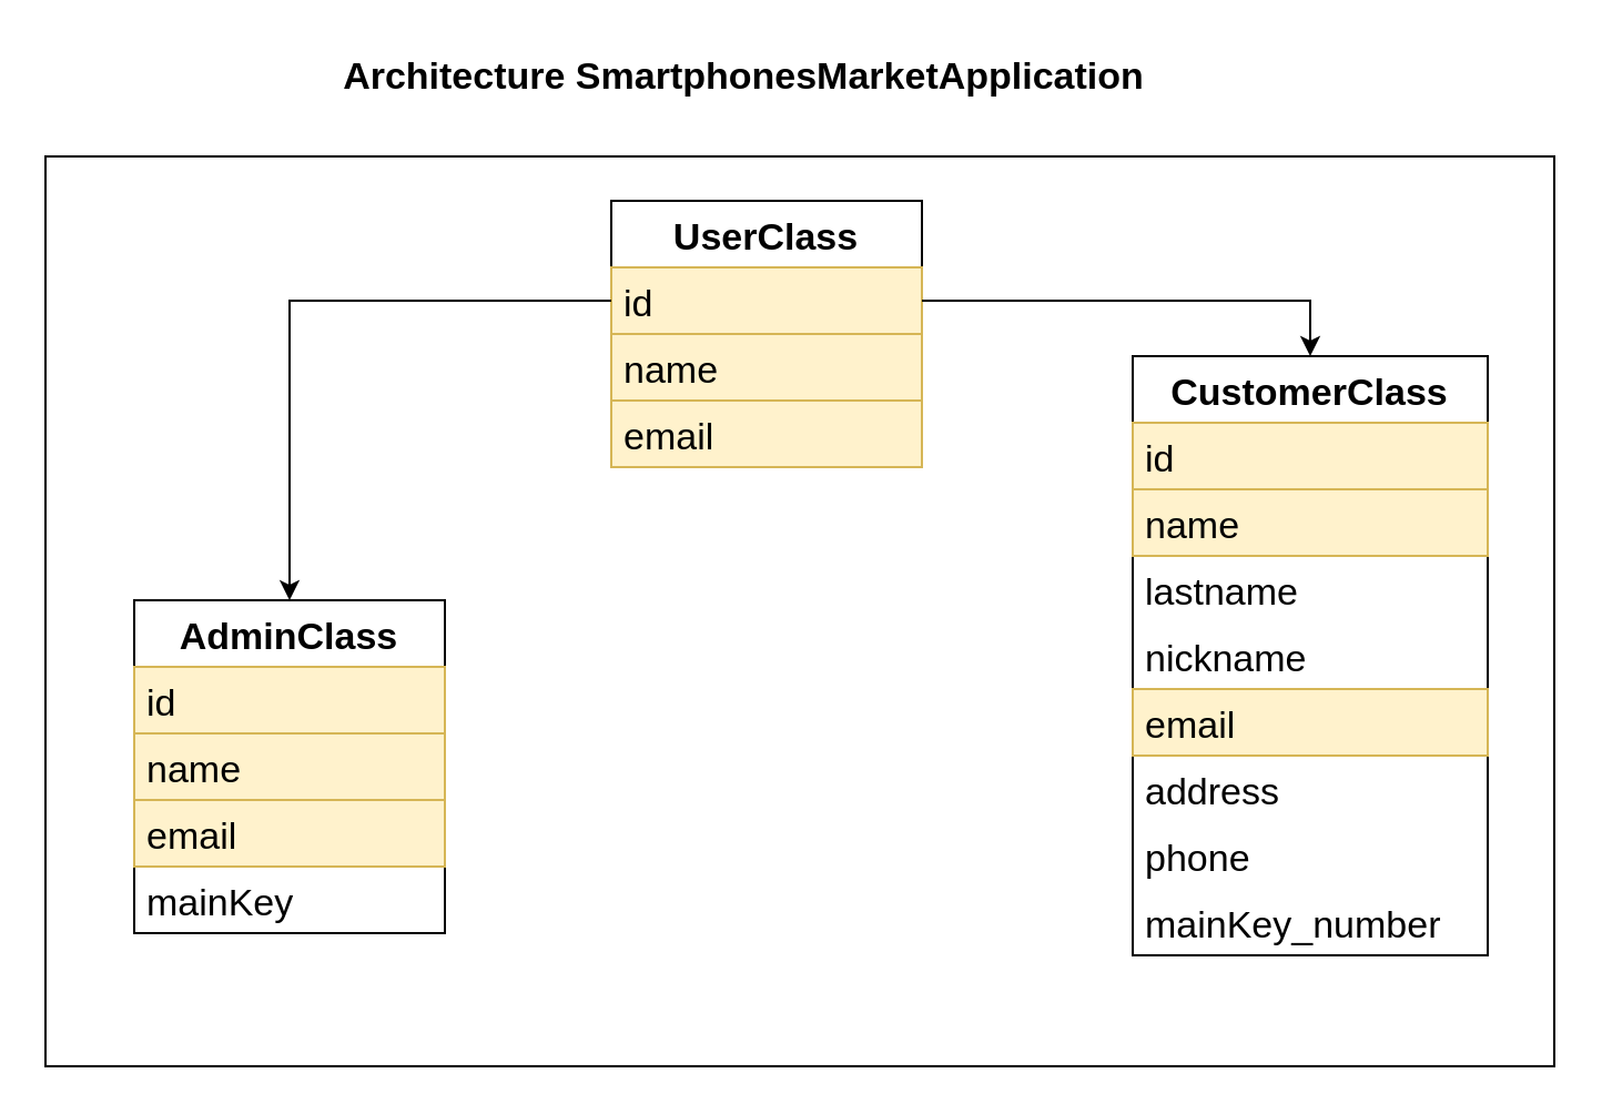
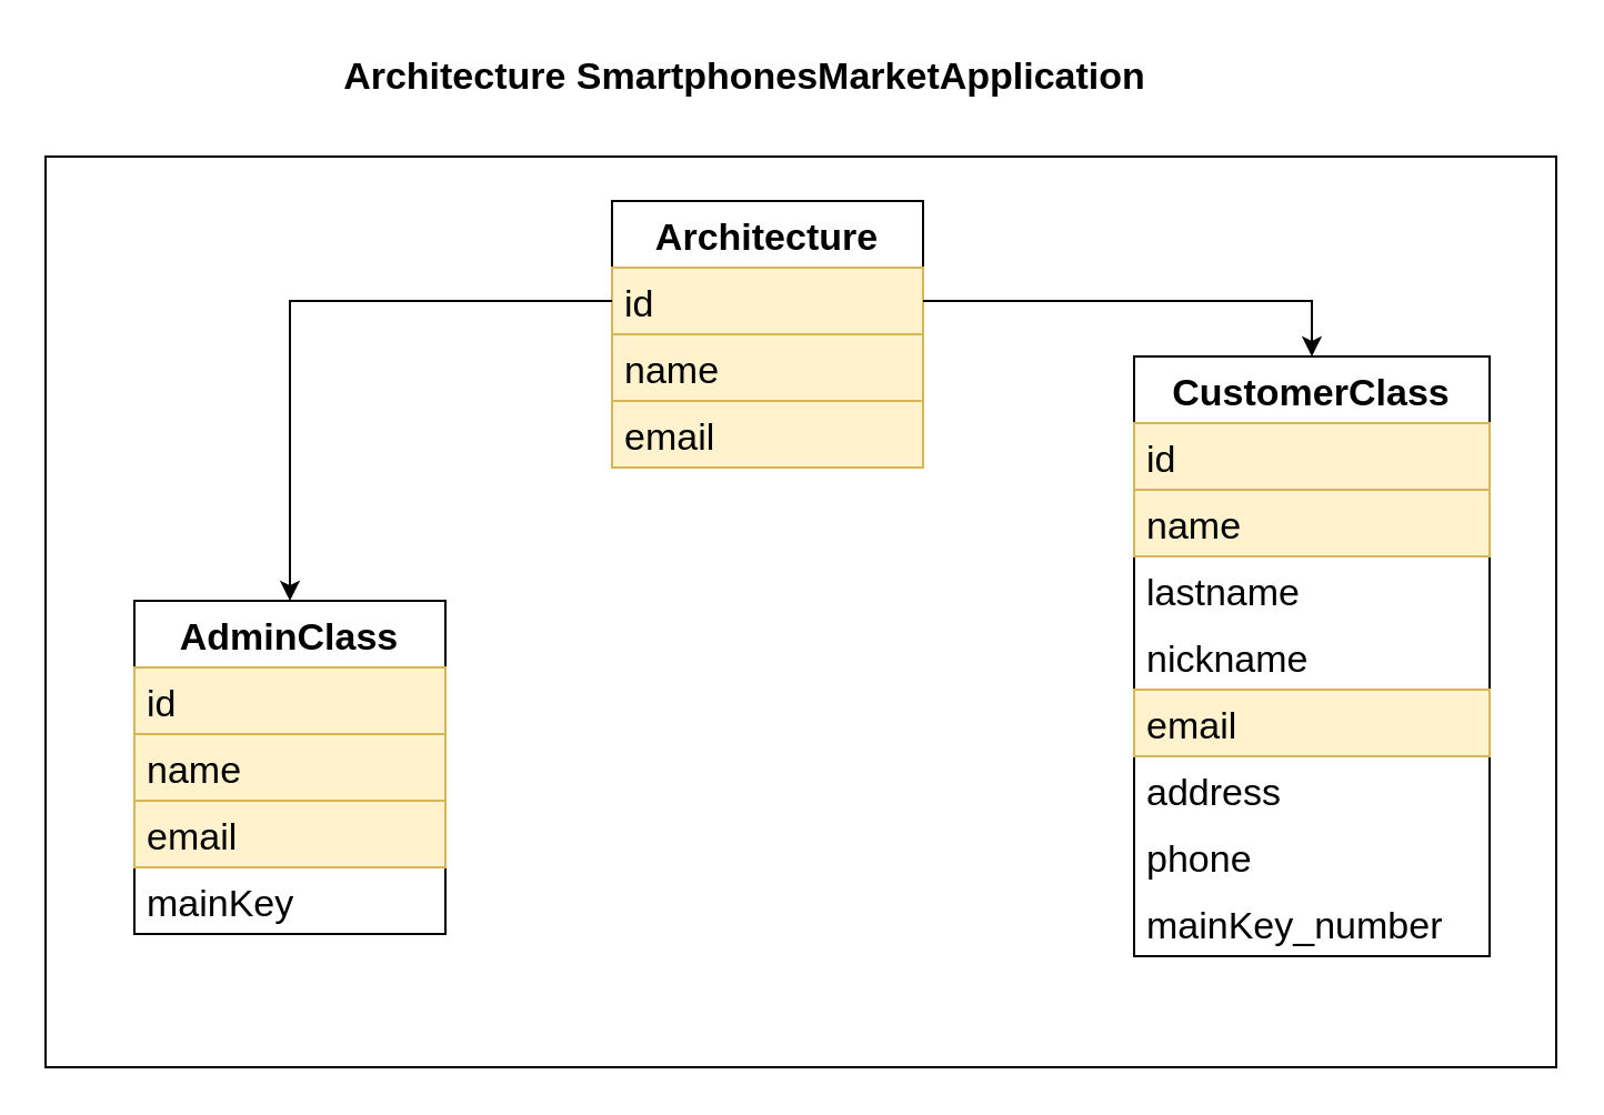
  <mxCell id="0" />
  <mxCell id="1" parent="0" />
  <mxCell id="2" value="" style="rounded=0;whiteSpace=wrap;html=1;" parent="1" vertex="1"><mxGeometry x="20" y="70" width="680" height="410" as="geometry" /></mxCell>
  <mxCell id="3" value="Architecture SmartphonesMarketApplication" style="text;html=1;strokeColor=none;fillColor=none;align=center;verticalAlign=middle;whiteSpace=wrap;rounded=0;fontStyle=1;fontSize=17;" parent="1" vertex="1"><mxGeometry x="100" y="20" width="470" height="30" as="geometry" /></mxCell>
  <mxCell id="4" value="AdminClass" style="swimlane;fontStyle=1;childLayout=stackLayout;horizontal=1;startSize=30;horizontalStack=0;resizeParent=1;resizeParentMax=0;resizeLast=0;collapsible=1;marginBottom=0;fontSize=17;" parent="1" vertex="1"><mxGeometry x="60" y="270" width="140" height="150" as="geometry" /></mxCell>
  <mxCell id="5" value="id" style="text;strokeColor=#d6b656;fillColor=#fff2cc;align=left;verticalAlign=middle;spacingLeft=4;spacingRight=4;overflow=hidden;points=[[0,0.5],[1,0.5]];portConstraint=eastwest;rotatable=0;fontSize=17;" parent="4" vertex="1"><mxGeometry y="30" width="140" height="30" as="geometry" /></mxCell>
  <mxCell id="6" value="name" style="text;strokeColor=#d6b656;fillColor=#fff2cc;align=left;verticalAlign=middle;spacingLeft=4;spacingRight=4;overflow=hidden;points=[[0,0.5],[1,0.5]];portConstraint=eastwest;rotatable=0;fontSize=17;" parent="4" vertex="1"><mxGeometry y="60" width="140" height="30" as="geometry" /></mxCell>
  <mxCell id="7" value="email" style="text;strokeColor=#d6b656;fillColor=#fff2cc;align=left;verticalAlign=middle;spacingLeft=4;spacingRight=4;overflow=hidden;points=[[0,0.5],[1,0.5]];portConstraint=eastwest;rotatable=0;fontSize=17;" parent="4" vertex="1"><mxGeometry y="90" width="140" height="30" as="geometry" /></mxCell>
  <mxCell id="8" value="mainKey" style="text;strokeColor=none;fillColor=none;align=left;verticalAlign=middle;spacingLeft=4;spacingRight=4;overflow=hidden;points=[[0,0.5],[1,0.5]];portConstraint=eastwest;rotatable=0;fontSize=17;" parent="4" vertex="1"><mxGeometry y="120" width="140" height="30" as="geometry" /></mxCell>
  <mxCell id="9" value="CustomerClass" style="swimlane;fontStyle=1;childLayout=stackLayout;horizontal=1;startSize=30;horizontalStack=0;resizeParent=1;resizeParentMax=0;resizeLast=0;collapsible=1;marginBottom=0;fontSize=17;" parent="1" vertex="1"><mxGeometry x="510" y="160" width="160" height="270" as="geometry" /></mxCell>
  <mxCell id="10" value="id" style="text;strokeColor=#d6b656;fillColor=#fff2cc;align=left;verticalAlign=middle;spacingLeft=4;spacingRight=4;overflow=hidden;points=[[0,0.5],[1,0.5]];portConstraint=eastwest;rotatable=0;fontSize=17;" parent="9" vertex="1"><mxGeometry y="30" width="160" height="30" as="geometry" /></mxCell>
  <mxCell id="11" value="name" style="text;strokeColor=#d6b656;fillColor=#fff2cc;align=left;verticalAlign=middle;spacingLeft=4;spacingRight=4;overflow=hidden;points=[[0,0.5],[1,0.5]];portConstraint=eastwest;rotatable=0;fontSize=17;" parent="9" vertex="1"><mxGeometry y="60" width="160" height="30" as="geometry" /></mxCell>
  <mxCell id="12" value="lastname" style="text;strokeColor=none;fillColor=none;align=left;verticalAlign=middle;spacingLeft=4;spacingRight=4;overflow=hidden;points=[[0,0.5],[1,0.5]];portConstraint=eastwest;rotatable=0;fontSize=17;" parent="9" vertex="1"><mxGeometry y="90" width="160" height="30" as="geometry" /></mxCell>
  <mxCell id="13" value="nickname" style="text;strokeColor=none;fillColor=none;align=left;verticalAlign=middle;spacingLeft=4;spacingRight=4;overflow=hidden;points=[[0,0.5],[1,0.5]];portConstraint=eastwest;rotatable=0;fontSize=17;" parent="9" vertex="1"><mxGeometry y="120" width="160" height="30" as="geometry" /></mxCell>
  <mxCell id="14" value="email" style="text;strokeColor=#d6b656;fillColor=#fff2cc;align=left;verticalAlign=middle;spacingLeft=4;spacingRight=4;overflow=hidden;points=[[0,0.5],[1,0.5]];portConstraint=eastwest;rotatable=0;fontSize=17;" parent="9" vertex="1"><mxGeometry y="150" width="160" height="30" as="geometry" /></mxCell>
  <mxCell id="15" value="address" style="text;strokeColor=none;fillColor=none;align=left;verticalAlign=middle;spacingLeft=4;spacingRight=4;overflow=hidden;points=[[0,0.5],[1,0.5]];portConstraint=eastwest;rotatable=0;fontSize=17;" parent="9" vertex="1"><mxGeometry y="180" width="160" height="30" as="geometry" /></mxCell>
  <mxCell id="16" value="phone" style="text;strokeColor=none;fillColor=none;align=left;verticalAlign=middle;spacingLeft=4;spacingRight=4;overflow=hidden;points=[[0,0.5],[1,0.5]];portConstraint=eastwest;rotatable=0;fontSize=17;" parent="9" vertex="1"><mxGeometry y="210" width="160" height="30" as="geometry" /></mxCell>
  <mxCell id="17" value="mainKey_number" style="text;strokeColor=none;fillColor=none;align=left;verticalAlign=middle;spacingLeft=4;spacingRight=4;overflow=hidden;points=[[0,0.5],[1,0.5]];portConstraint=eastwest;rotatable=0;fontSize=17;" parent="9" vertex="1"><mxGeometry y="240" width="160" height="30" as="geometry" /></mxCell>
- <mxCell id="18" value="UserClass" style="swimlane;fontStyle=1;childLayout=stackLayout;horizontal=1;startSize=30;horizontalStack=0;resizeParent=1;resizeParentMax=0;resizeLast=0;collapsible=1;marginBottom=0;fontSize=17;" parent="1" vertex="1"><mxGeometry x="275" y="90" width="140" height="120" as="geometry" /></mxCell>
+ <mxCell id="18" value="Architecture" style="swimlane;fontStyle=1;childLayout=stackLayout;horizontal=1;startSize=30;horizontalStack=0;resizeParent=1;resizeParentMax=0;resizeLast=0;collapsible=1;marginBottom=0;fontSize=17;" parent="1" vertex="1"><mxGeometry x="275" y="90" width="140" height="120" as="geometry" /></mxCell>
  <mxCell id="19" value="id" style="text;strokeColor=#d6b656;fillColor=#fff2cc;align=left;verticalAlign=middle;spacingLeft=4;spacingRight=4;overflow=hidden;points=[[0,0.5],[1,0.5]];portConstraint=eastwest;rotatable=0;fontSize=17;" parent="18" vertex="1"><mxGeometry y="30" width="140" height="30" as="geometry" /></mxCell>
  <mxCell id="20" value="name" style="text;strokeColor=#d6b656;fillColor=#fff2cc;align=left;verticalAlign=middle;spacingLeft=4;spacingRight=4;overflow=hidden;points=[[0,0.5],[1,0.5]];portConstraint=eastwest;rotatable=0;fontSize=17;" parent="18" vertex="1"><mxGeometry y="60" width="140" height="30" as="geometry" /></mxCell>
  <mxCell id="21" value="email" style="text;strokeColor=#d6b656;fillColor=#fff2cc;align=left;verticalAlign=middle;spacingLeft=4;spacingRight=4;overflow=hidden;points=[[0,0.5],[1,0.5]];portConstraint=eastwest;rotatable=0;fontSize=17;" parent="18" vertex="1"><mxGeometry y="90" width="140" height="30" as="geometry" /></mxCell>
  <mxCell id="22" style="edgeStyle=orthogonalEdgeStyle;rounded=0;orthogonalLoop=1;jettySize=auto;html=1;exitX=1;exitY=0.5;exitDx=0;exitDy=0;entryX=0.5;entryY=0;entryDx=0;entryDy=0;fontSize=17;" parent="1" source="19" target="9" edge="1"><mxGeometry relative="1" as="geometry" /></mxCell>
  <mxCell id="23" style="edgeStyle=orthogonalEdgeStyle;rounded=0;orthogonalLoop=1;jettySize=auto;html=1;exitX=0;exitY=0.5;exitDx=0;exitDy=0;fontSize=17;" parent="1" source="19" target="4" edge="1"><mxGeometry relative="1" as="geometry" /></mxCell>
